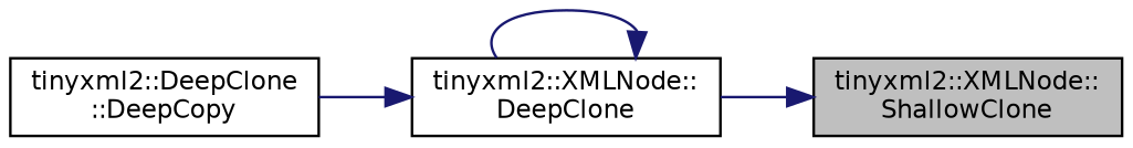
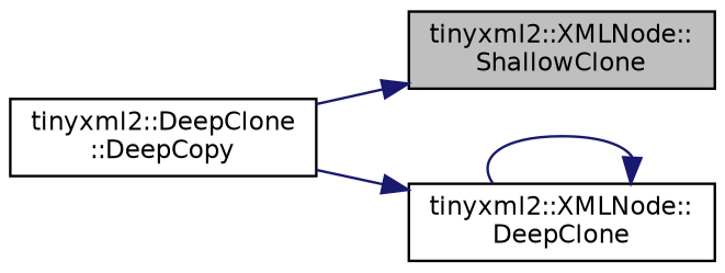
  digraph {
    fontname="DejaVu Sans"
    rankdir=RL
    node [color=black fillcolor=white fontname="DejaVu Sans" fontsize=10 shape=record style=filled]
    edge [color=midnightblue dir=back fontname="DejaVu Sans" fontsize=10 labelfontname=Helvetica labelfontsize=10 style=solid]
    n1 [fillcolor=grey75 fontcolor=black height=0.2 label="tinyxml2::XMLNode::\lShallowClone" width=0.4]
    n2 [height=0.2 label="tinyxml2::XMLNode::\lDeepClone" width=0.4]
    n3 [height=0.2 label="tinyxml2::DeepClone\l::DeepCopy" width=0.4]
-   n1 -> n2
+   n1 -> n3
    n2 -> n2
    n2 -> n3
  }
